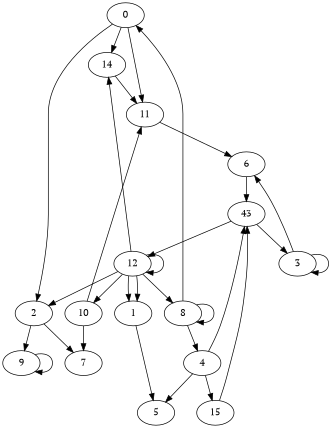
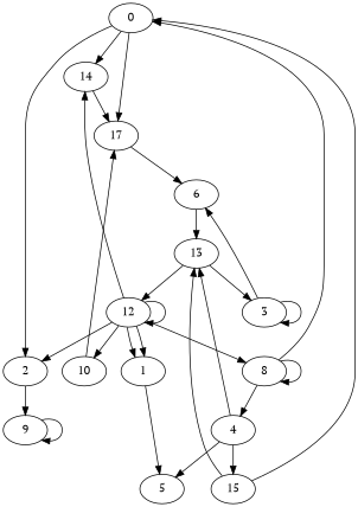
  digraph {
    fontname="PT Serif"
    node [fontname="PT Serif"]
    edge [fontname="PT Serif"]
    0
    2
    14
-   11
-   7
+   11 [label=17]
    9
    10
    1
    5
    8
    4
    3
    6
-   13 [label=43]
+   13
    15
    12
    0 -> 2
    0 -> 14
    0 -> 11
-   2 -> 7
    2 -> 9
    14 -> 11
    11 -> 6
    9 -> 9
    10 -> 11
-   10 -> 7
    1 -> 5
    8 -> 0
    8 -> 8
    8 -> 4
    4 -> 5
    4 -> 13
    4 -> 15
    3 -> 3
    3 -> 6
    6 -> 13
    13 -> 3
    13 -> 12
+   15 -> 0
    15 -> 13
    12 -> 2
    12 -> 14
    12 -> 10
    12 -> 1
    12 -> 1
    12 -> 8
    12 -> 12
  }
